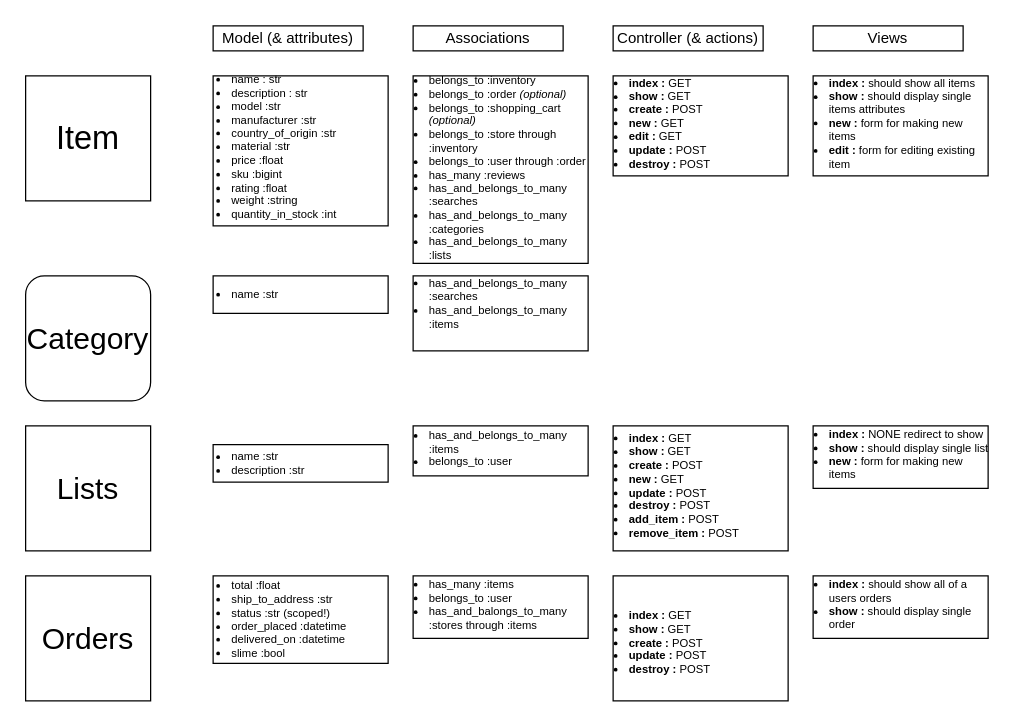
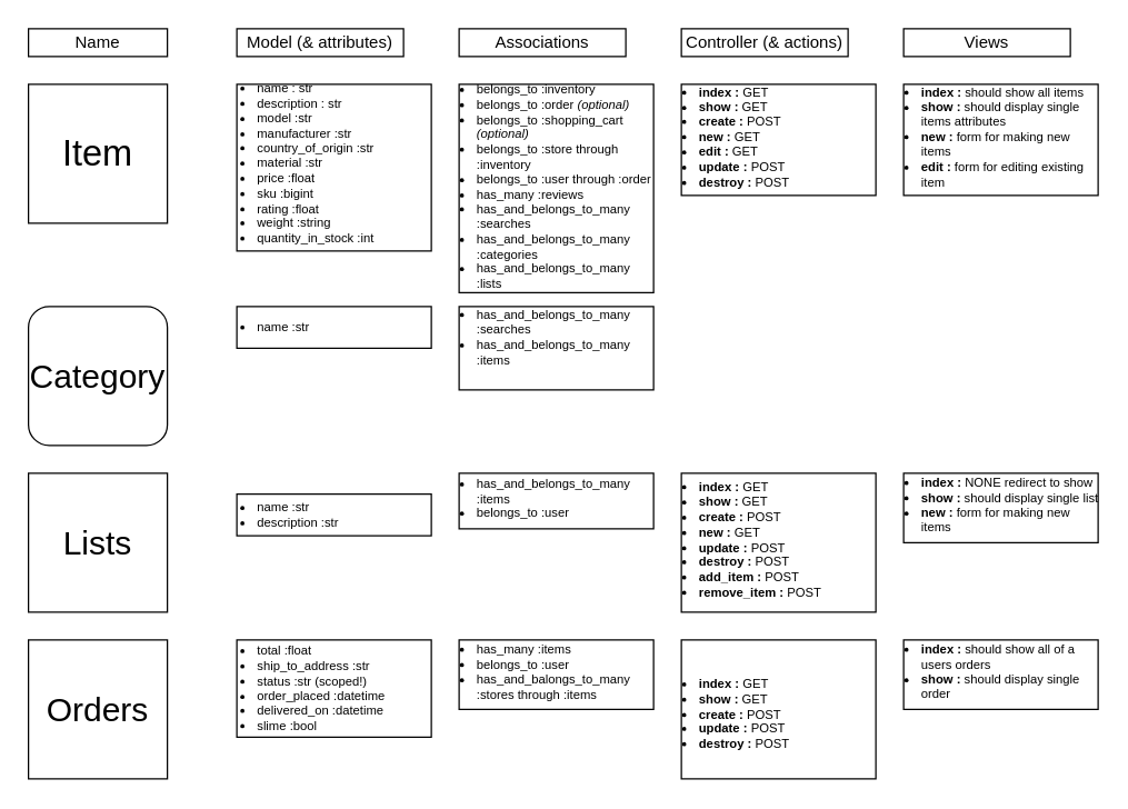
  <mxCell id="0" />
  <mxCell id="1" parent="0" />
+ <mxCell id="2" value="Name" style="rounded=0;whiteSpace=wrap;html=1;" vertex="1" parent="1"><mxGeometry x="20" y="20" width="100" height="20" as="geometry" /></mxCell>
  <mxCell id="3" value="Model (&amp;amp; attributes)" style="rounded=0;whiteSpace=wrap;html=1;" vertex="1" parent="1"><mxGeometry x="170" y="20" width="120" height="20" as="geometry" /></mxCell>
  <mxCell id="4" value="Controller (&amp;amp; actions)" style="rounded=0;whiteSpace=wrap;html=1;" vertex="1" parent="1"><mxGeometry x="490" y="20" width="120" height="20" as="geometry" /></mxCell>
  <mxCell id="5" value="Views" style="rounded=0;whiteSpace=wrap;html=1;" vertex="1" parent="1"><mxGeometry x="650" y="20" width="120" height="20" as="geometry" /></mxCell>
  <mxCell id="6" value="Associations" style="rounded=0;whiteSpace=wrap;html=1;" vertex="1" parent="1"><mxGeometry x="330" y="20" width="120" height="20" as="geometry" /></mxCell>
  <mxCell id="7" value="Item" style="whiteSpace=wrap;html=1;aspect=fixed;fontSize=26;" vertex="1" parent="1"><mxGeometry x="20" y="60" width="100" height="100" as="geometry" /></mxCell>
  <mxCell id="8" value="&lt;ul style=&quot;font-size: 9px&quot;&gt;&lt;li&gt;name : str&lt;/li&gt;&lt;li&gt;description : str&lt;/li&gt;&lt;li&gt;model :str&amp;nbsp;&lt;/li&gt;&lt;li&gt;manufacturer :str&lt;/li&gt;&lt;li&gt;country_of_origin :str&lt;/li&gt;&lt;li&gt;material :str&lt;/li&gt;&lt;li&gt;price :float&lt;/li&gt;&lt;li&gt;sku :bigint&lt;/li&gt;&lt;li&gt;rating :float&lt;/li&gt;&lt;li&gt;weight :string&lt;/li&gt;&lt;li&gt;quantity_in_stock :int&lt;/li&gt;&lt;/ul&gt;" style="rounded=0;whiteSpace=wrap;html=1;fontSize=26;align=left;spacingLeft=-27;spacingTop=-6;" vertex="1" parent="1"><mxGeometry x="170" y="60" width="140" height="120" as="geometry" /></mxCell>
  <mxCell id="9" value="&lt;ul&gt;&lt;li&gt;belongs_to :inventory&lt;/li&gt;&lt;li&gt;belongs_to :order &lt;i&gt;(optional)&lt;/i&gt;&lt;/li&gt;&lt;li&gt;belongs_to :shopping_cart &lt;i&gt;(optional)&lt;/i&gt;&lt;/li&gt;&lt;li&gt;belongs_to :store through :inventory&lt;/li&gt;&lt;li&gt;belongs_to :user through :order&amp;nbsp;&lt;/li&gt;&lt;li&gt;has_many :reviews&lt;/li&gt;&lt;li&gt;has_and_belongs_to_many :searches&lt;/li&gt;&lt;li&gt;has_and_belongs_to_many :categories&lt;/li&gt;&lt;li&gt;has_and_belongs_to_many :lists&lt;br&gt;&lt;/li&gt;&lt;/ul&gt;" style="rounded=0;whiteSpace=wrap;html=1;fontSize=9;align=left;verticalAlign=middle;labelPosition=center;verticalLabelPosition=middle;textDirection=ltr;horizontal=1;spacingLeft=-27;spacingRight=0;spacing=0;spacingTop=-2;" vertex="1" parent="1"><mxGeometry x="330" y="60" width="140" height="150" as="geometry" /></mxCell>
  <mxCell id="10" value="&lt;ul&gt;&lt;li&gt;&lt;b&gt;index : &lt;/b&gt;GET&lt;/li&gt;&lt;li&gt;&lt;b&gt;show : &lt;/b&gt;GET&lt;/li&gt;&lt;li&gt;&lt;b&gt;create : &lt;/b&gt;POST&lt;/li&gt;&lt;li&gt;&lt;b&gt;new : &lt;/b&gt;GET&lt;/li&gt;&lt;li&gt;&lt;b&gt;edit : &lt;/b&gt;GET&lt;/li&gt;&lt;li&gt;&lt;b&gt;update&amp;nbsp;&lt;/b&gt;&lt;b&gt;:&amp;nbsp;&lt;/b&gt;POST&lt;/li&gt;&lt;li&gt;&lt;b&gt;destroy : &lt;/b&gt;POST&amp;nbsp;&lt;/li&gt;&lt;/ul&gt;" style="rounded=0;whiteSpace=wrap;html=1;fontSize=9;align=left;verticalAlign=middle;labelPosition=center;verticalLabelPosition=middle;textDirection=ltr;horizontal=1;spacingLeft=-27;spacingRight=0;spacing=0;spacingTop=-5;" vertex="1" parent="1"><mxGeometry x="490" y="60" width="140" height="80" as="geometry" /></mxCell>
  <mxCell id="11" value="&lt;ul&gt;&lt;li&gt;&lt;b&gt;index : &lt;/b&gt;should show all items&amp;nbsp;&lt;/li&gt;&lt;li&gt;&lt;b&gt;show : &lt;/b&gt;should display single items attributes&lt;/li&gt;&lt;li&gt;&lt;b&gt;new : &lt;/b&gt;form for making new items&lt;/li&gt;&lt;li&gt;&lt;b&gt;edit : &lt;/b&gt;form for editing existing item&lt;/li&gt;&lt;/ul&gt;" style="rounded=0;whiteSpace=wrap;html=1;fontSize=9;align=left;verticalAlign=middle;labelPosition=center;verticalLabelPosition=middle;textDirection=ltr;horizontal=1;spacingLeft=-27;spacingRight=0;spacing=0;spacingTop=-5;" vertex="1" parent="1"><mxGeometry x="650" y="60" width="140" height="80" as="geometry" /></mxCell>
  <mxCell id="12" style="edgeStyle=orthogonalEdgeStyle;rounded=0;orthogonalLoop=1;jettySize=auto;html=1;exitX=0.5;exitY=1;exitDx=0;exitDy=0;fontSize=9;" edge="1" parent="1" source="9" target="9"><mxGeometry relative="1" as="geometry" /></mxCell>
  <mxCell id="13" value="&lt;font style=&quot;font-size: 24px&quot;&gt;Category&lt;/font&gt;" style="whiteSpace=wrap;html=1;aspect=fixed;fontSize=26;rounded=1;" vertex="1" parent="1"><mxGeometry x="20" y="220" width="100" height="100" as="geometry" /></mxCell>
  <mxCell id="14" value="&lt;ul style=&quot;font-size: 9px&quot;&gt;&lt;li&gt;name :str&lt;/li&gt;&lt;/ul&gt;" style="rounded=0;whiteSpace=wrap;html=1;fontSize=26;align=left;spacingLeft=-27;" vertex="1" parent="1"><mxGeometry x="170" y="220" width="140" height="30" as="geometry" /></mxCell>
  <mxCell id="15" value="&lt;div&gt;&lt;br&gt;&lt;/div&gt;&lt;ul&gt;&lt;li&gt;has_and_belongs_to_many :searches&lt;/li&gt;&lt;li&gt;has_and_belongs_to_many :items&lt;/li&gt;&lt;/ul&gt;" style="rounded=0;whiteSpace=wrap;html=1;fontSize=9;align=left;verticalAlign=middle;labelPosition=center;verticalLabelPosition=middle;textDirection=ltr;horizontal=1;spacingLeft=-27;spacingRight=0;spacing=0;spacingTop=-26;" vertex="1" parent="1"><mxGeometry x="330" y="220" width="140" height="60" as="geometry" /></mxCell>
  <mxCell id="16" value="&lt;div&gt;&lt;br&gt;&lt;/div&gt;&lt;ul&gt;&lt;li&gt;has_and_belongs_to_many :items&lt;/li&gt;&lt;li&gt;belongs_to :user&lt;/li&gt;&lt;/ul&gt;" style="rounded=0;whiteSpace=wrap;html=1;fontSize=9;align=left;verticalAlign=middle;labelPosition=center;verticalLabelPosition=middle;textDirection=ltr;horizontal=1;spacingLeft=-27;spacingRight=0;spacing=0;spacingTop=-14;" vertex="1" parent="1"><mxGeometry x="330" y="340" width="140" height="40" as="geometry" /></mxCell>
  <mxCell id="17" value="&lt;font style=&quot;font-size: 24px&quot;&gt;Lists&lt;/font&gt;" style="whiteSpace=wrap;html=1;aspect=fixed;fontSize=26;" vertex="1" parent="1"><mxGeometry x="20" y="340" width="100" height="100" as="geometry" /></mxCell>
  <mxCell id="18" value="&lt;ul style=&quot;font-size: 9px&quot;&gt;&lt;li&gt;name :str&lt;/li&gt;&lt;li&gt;description :str&lt;/li&gt;&lt;/ul&gt;" style="rounded=0;whiteSpace=wrap;html=1;fontSize=26;align=left;spacingLeft=-27;" vertex="1" parent="1"><mxGeometry x="170" y="355" width="140" height="30" as="geometry" /></mxCell>
  <mxCell id="19" value="&lt;ul&gt;&lt;li&gt;&lt;b&gt;index : &lt;/b&gt;GET&lt;/li&gt;&lt;li&gt;&lt;b&gt;show : &lt;/b&gt;GET&lt;/li&gt;&lt;li&gt;&lt;b&gt;create : &lt;/b&gt;POST&lt;/li&gt;&lt;li&gt;&lt;b&gt;new : &lt;/b&gt;GET&lt;/li&gt;&lt;li&gt;&lt;b&gt;update&amp;nbsp;&lt;/b&gt;&lt;b&gt;:&amp;nbsp;&lt;/b&gt;POST&lt;/li&gt;&lt;li&gt;&lt;b&gt;destroy : &lt;/b&gt;POST&amp;nbsp;&lt;/li&gt;&lt;li&gt;&lt;b&gt;add_item : &lt;/b&gt;POST&lt;/li&gt;&lt;li&gt;&lt;b&gt;remove_item :&lt;/b&gt;&amp;nbsp;POST&lt;/li&gt;&lt;/ul&gt;" style="rounded=0;whiteSpace=wrap;html=1;fontSize=9;align=left;verticalAlign=middle;labelPosition=center;verticalLabelPosition=middle;textDirection=ltr;horizontal=1;spacingLeft=-27;spacingRight=0;spacing=0;spacingTop=-5;" vertex="1" parent="1"><mxGeometry x="490" y="340" width="140" height="100" as="geometry" /></mxCell>
  <mxCell id="20" value="&lt;ul&gt;&lt;li&gt;&lt;b&gt;index : &lt;/b&gt;NONE redirect to show&amp;nbsp;&lt;/li&gt;&lt;li&gt;&lt;b&gt;show : &lt;/b&gt;should display single list&lt;/li&gt;&lt;li&gt;&lt;b&gt;new : &lt;/b&gt;form for making new items&lt;/li&gt;&lt;/ul&gt;" style="rounded=0;whiteSpace=wrap;html=1;fontSize=9;align=left;verticalAlign=middle;labelPosition=center;verticalLabelPosition=middle;textDirection=ltr;horizontal=1;spacingLeft=-27;spacingRight=0;spacing=0;spacingTop=-4;" vertex="1" parent="1"><mxGeometry x="650" y="340" width="140" height="50" as="geometry" /></mxCell>
  <mxCell id="21" value="&lt;font style=&quot;font-size: 24px&quot;&gt;Orders&lt;/font&gt;" style="whiteSpace=wrap;html=1;aspect=fixed;fontSize=26;" vertex="1" parent="1"><mxGeometry x="20" y="460" width="100" height="100" as="geometry" /></mxCell>
  <mxCell id="22" value="&lt;ul style=&quot;font-size: 9px&quot;&gt;&lt;li&gt;total :float&lt;/li&gt;&lt;li&gt;ship_to_address :str&lt;/li&gt;&lt;li&gt;status :str (scoped!)&lt;/li&gt;&lt;li&gt;order_placed :datetime&lt;/li&gt;&lt;li&gt;delivered_on :datetime&lt;/li&gt;&lt;li&gt;slime :bool&lt;/li&gt;&lt;/ul&gt;" style="rounded=0;whiteSpace=wrap;html=1;fontSize=26;align=left;spacingLeft=-27;" vertex="1" parent="1"><mxGeometry x="170" y="460" width="140" height="70" as="geometry" /></mxCell>
  <mxCell id="23" value="&lt;div&gt;&lt;br&gt;&lt;/div&gt;&lt;ul&gt;&lt;li&gt;has_many :items&lt;/li&gt;&lt;li&gt;belongs_to :user&lt;/li&gt;&lt;li&gt;has_and_balongs_to_many :stores through :items&lt;/li&gt;&lt;/ul&gt;" style="rounded=0;whiteSpace=wrap;html=1;fontSize=9;align=left;verticalAlign=middle;labelPosition=center;verticalLabelPosition=middle;textDirection=ltr;horizontal=1;spacingLeft=-27;spacingRight=0;spacing=0;spacingTop=-15;" vertex="1" parent="1"><mxGeometry x="330" y="460" width="140" height="50" as="geometry" /></mxCell>
  <mxCell id="24" value="&lt;div&gt;&lt;b&gt;&lt;br&gt;&lt;/b&gt;&lt;/div&gt;&lt;ul&gt;&lt;li&gt;&lt;b&gt;index : &lt;/b&gt;GET&lt;/li&gt;&lt;li&gt;&lt;b&gt;show : &lt;/b&gt;GET&lt;/li&gt;&lt;li&gt;&lt;b&gt;create : &lt;/b&gt;POST&lt;/li&gt;&lt;li&gt;&lt;b&gt;update&amp;nbsp;&lt;/b&gt;&lt;b&gt;:&amp;nbsp;&lt;/b&gt;POST&lt;/li&gt;&lt;li&gt;&lt;b&gt;destroy : &lt;/b&gt;POST&amp;nbsp;&lt;/li&gt;&lt;/ul&gt;" style="rounded=0;whiteSpace=wrap;html=1;fontSize=9;align=left;verticalAlign=middle;labelPosition=center;verticalLabelPosition=middle;textDirection=ltr;horizontal=1;spacingLeft=-27;spacingRight=0;spacing=0;spacingTop=-5;" vertex="1" parent="1"><mxGeometry x="490" y="460" width="140" height="100" as="geometry" /></mxCell>
  <mxCell id="25" value="&lt;ul&gt;&lt;li&gt;&lt;b&gt;index : &lt;/b&gt;should show all of a users orders&lt;/li&gt;&lt;li&gt;&lt;b&gt;show : &lt;/b&gt;should display single order&lt;/li&gt;&lt;/ul&gt;" style="rounded=0;whiteSpace=wrap;html=1;fontSize=9;align=left;verticalAlign=middle;labelPosition=center;verticalLabelPosition=middle;textDirection=ltr;horizontal=1;spacingLeft=-27;spacingRight=0;spacing=0;spacingTop=-4;" vertex="1" parent="1"><mxGeometry x="650" y="460" width="140" height="50" as="geometry" /></mxCell>
